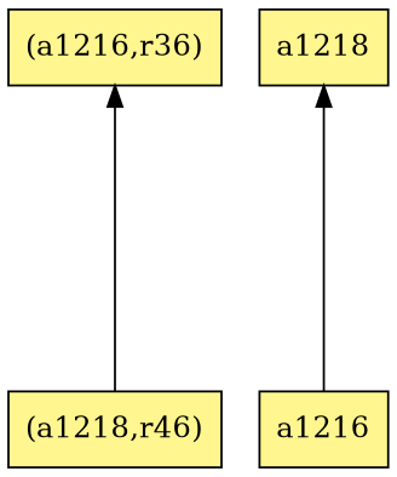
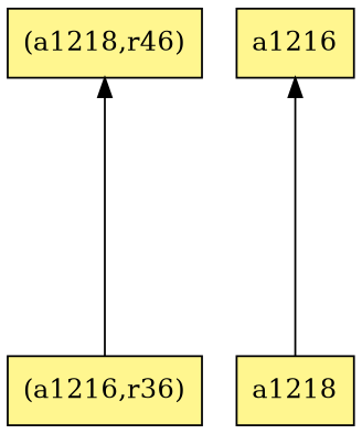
  digraph {
    rankdir=BT
    ranksep=2.0
    node [fillcolor=khaki1 shape=record style=filled]
    n1 [label="{(a1218,r46)}"]
    n2 [label="{(a1216,r36)}"]
    n3 [label="{a1218}"]
    n4 [label="{a1216}"]
-   n1 -> n2
-   n4 -> n3
+   n2 -> n1
+   n3 -> n4
  }
